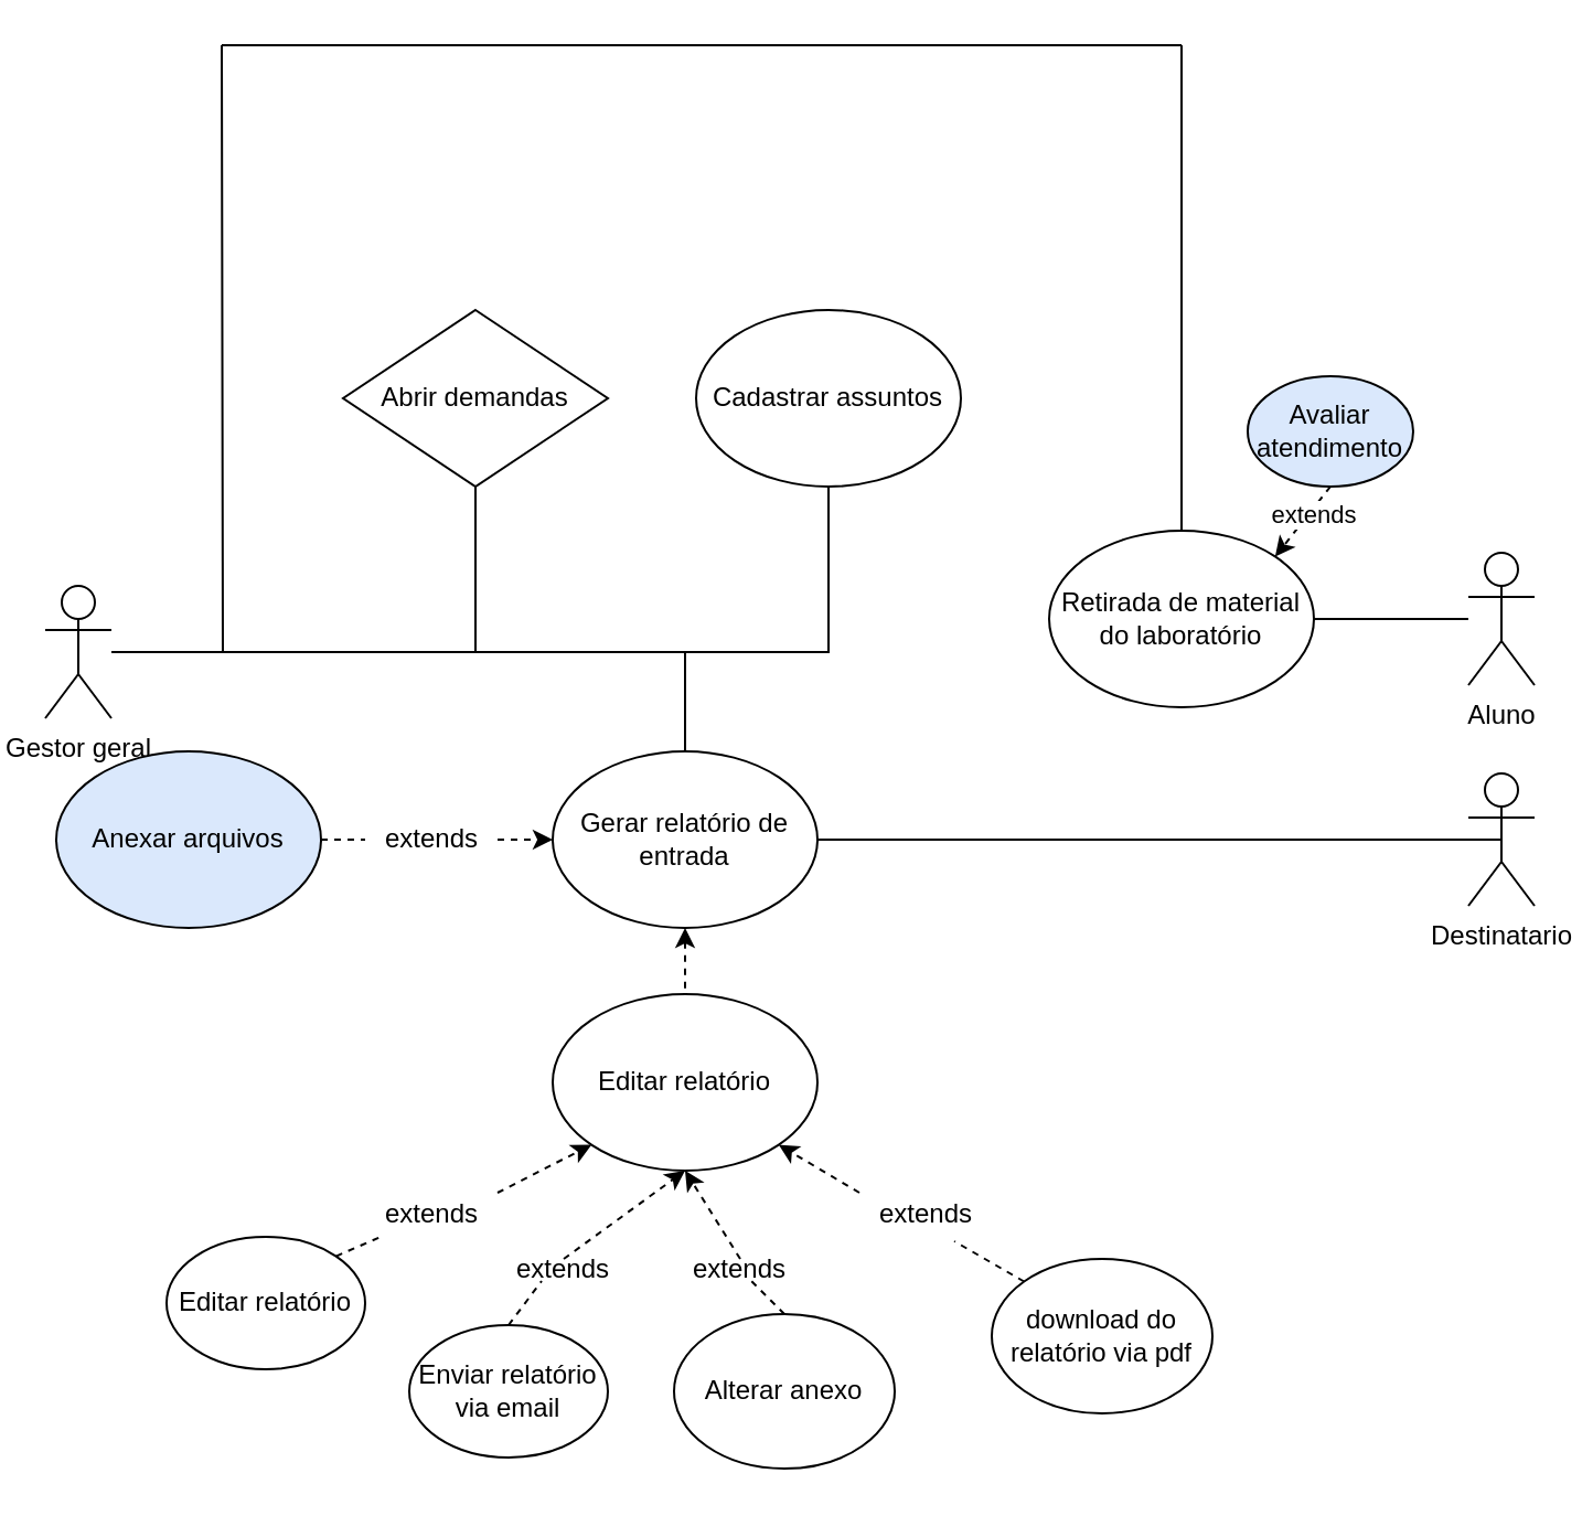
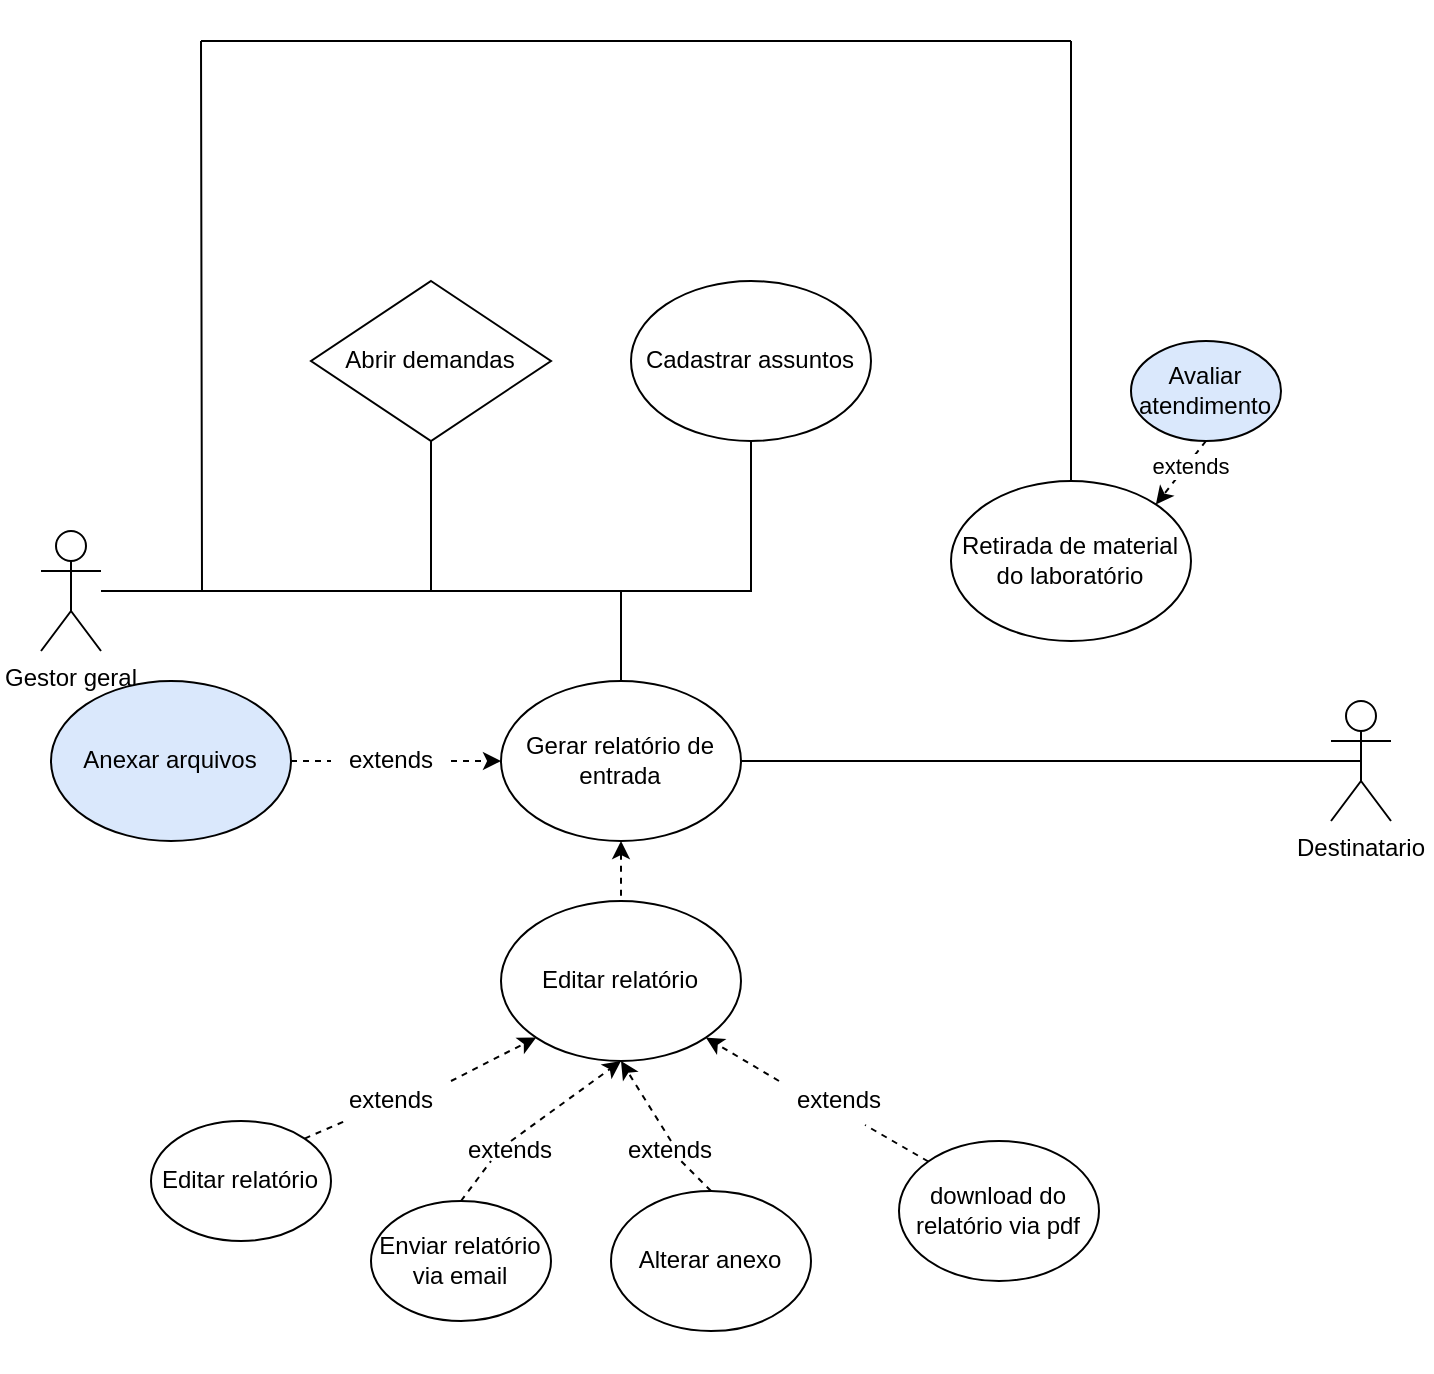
  <mxCell id="0" />
  <mxCell id="1" parent="0" />
  <mxCell id="2" style="edgeStyle=orthogonalEdgeStyle;rounded=0;orthogonalLoop=1;jettySize=auto;html=1;startArrow=none;startFill=0;endArrow=none;endFill=0;" edge="1" parent="1" source="6"><mxGeometry relative="1" as="geometry"><mxPoint x="100" y="20" as="targetPoint" /></mxGeometry></mxCell>
  <mxCell id="3" style="edgeStyle=orthogonalEdgeStyle;rounded=0;orthogonalLoop=1;jettySize=auto;html=1;entryX=0.5;entryY=0;entryDx=0;entryDy=0;startArrow=none;startFill=0;endArrow=none;endFill=0;" edge="1" parent="1" source="6" target="8"><mxGeometry relative="1" as="geometry" /></mxCell>
  <mxCell id="4" style="edgeStyle=orthogonalEdgeStyle;rounded=0;orthogonalLoop=1;jettySize=auto;html=1;entryX=0.5;entryY=1;entryDx=0;entryDy=0;startArrow=none;startFill=0;endArrow=none;endFill=0;" edge="1" parent="1" source="6" target="25"><mxGeometry relative="1" as="geometry" /></mxCell>
  <mxCell id="5" style="edgeStyle=orthogonalEdgeStyle;rounded=0;orthogonalLoop=1;jettySize=auto;html=1;entryX=0.5;entryY=1;entryDx=0;entryDy=0;startArrow=none;startFill=0;endArrow=none;endFill=0;" edge="1" parent="1" source="6" target="24"><mxGeometry relative="1" as="geometry" /></mxCell>
  <mxCell id="6" value="Gestor geral" style="shape=umlActor;verticalLabelPosition=bottom;verticalAlign=top;html=1;outlineConnect=0;" vertex="1" parent="1"><mxGeometry x="20" y="265" width="30" height="60" as="geometry" /></mxCell>
  <mxCell id="7" style="edgeStyle=none;rounded=0;orthogonalLoop=1;jettySize=auto;html=1;exitX=1;exitY=0.5;exitDx=0;exitDy=0;entryX=0.5;entryY=0.5;entryDx=0;entryDy=0;entryPerimeter=0;startArrow=none;startFill=0;endArrow=none;endFill=0;" edge="1" parent="1" source="8" target="38"><mxGeometry relative="1" as="geometry" /></mxCell>
  <mxCell id="8" value="Gerar relatório de entrada" style="ellipse;whiteSpace=wrap;html=1;" vertex="1" parent="1"><mxGeometry x="250" y="340" width="120" height="80" as="geometry" /></mxCell>
  <mxCell id="9" style="edgeStyle=none;rounded=0;orthogonalLoop=1;jettySize=auto;html=1;exitX=1;exitY=0;exitDx=0;exitDy=0;entryX=0;entryY=1;entryDx=0;entryDy=0;startArrow=none;startFill=0;endArrow=classic;endFill=1;dashed=1;" edge="1" parent="1" source="32" target="15"><mxGeometry relative="1" as="geometry" /></mxCell>
  <mxCell id="10" value="Editar relatório" style="ellipse;whiteSpace=wrap;html=1;" vertex="1" parent="1"><mxGeometry x="75" y="560" width="90" height="60" as="geometry" /></mxCell>
  <mxCell id="11" style="edgeStyle=none;rounded=0;orthogonalLoop=1;jettySize=auto;html=1;exitX=0.5;exitY=0;exitDx=0;exitDy=0;entryX=0.5;entryY=1;entryDx=0;entryDy=0;startArrow=none;startFill=0;endArrow=classic;endFill=1;dashed=1;" edge="1" parent="1" source="30" target="15"><mxGeometry relative="1" as="geometry" /></mxCell>
  <mxCell id="12" value="Enviar relatório via email" style="ellipse;whiteSpace=wrap;html=1;" vertex="1" parent="1"><mxGeometry x="185" y="600" width="90" height="60" as="geometry" /></mxCell>
  <mxCell id="13" style="edgeStyle=none;rounded=0;orthogonalLoop=1;jettySize=auto;html=1;exitX=0;exitY=0;exitDx=0;exitDy=0;entryX=1;entryY=1;entryDx=0;entryDy=0;startArrow=none;startFill=0;endArrow=classic;endFill=1;dashed=1;" edge="1" parent="1" source="34" target="15"><mxGeometry relative="1" as="geometry" /></mxCell>
  <mxCell id="14" value="download do relatório via pdf" style="ellipse;whiteSpace=wrap;html=1;" vertex="1" parent="1"><mxGeometry x="449" y="570" width="100" height="70" as="geometry" /></mxCell>
  <mxCell id="15" value="Editar relatório" style="ellipse;whiteSpace=wrap;html=1;" vertex="1" parent="1"><mxGeometry x="250" y="450" width="120" height="80" as="geometry" /></mxCell>
  <mxCell id="16" value="" style="endArrow=none;dashed=1;html=1;entryX=0.5;entryY=0;entryDx=0;entryDy=0;startArrow=classic;startFill=1;exitX=0.5;exitY=1;exitDx=0;exitDy=0;" edge="1" parent="1" source="8" target="15"><mxGeometry width="50" height="50" relative="1" as="geometry"><mxPoint x="284.845" y="426.34" as="sourcePoint" /><mxPoint x="221.82" y="463.787" as="targetPoint" /></mxGeometry></mxCell>
  <mxCell id="17" value="" style="edgeStyle=none;rounded=0;orthogonalLoop=1;jettySize=auto;html=1;dashed=1;startArrow=none;startFill=0;endArrow=classic;endFill=1;" edge="1" parent="1" source="36" target="8"><mxGeometry relative="1" as="geometry" /></mxCell>
  <mxCell id="18" value="Anexar arquivos" style="ellipse;whiteSpace=wrap;html=1;fillColor=#dae8fc;" vertex="1" parent="1"><mxGeometry x="25" y="340" width="120" height="80" as="geometry" /></mxCell>
  <mxCell id="19" value="Retirada de material do laboratório" style="ellipse;whiteSpace=wrap;html=1;" vertex="1" parent="1"><mxGeometry x="475" y="240" width="120" height="80" as="geometry" /></mxCell>
- <mxCell id="20" style="edgeStyle=orthogonalEdgeStyle;rounded=0;orthogonalLoop=1;jettySize=auto;html=1;entryX=1;entryY=0.5;entryDx=0;entryDy=0;startArrow=none;startFill=0;endArrow=none;endFill=0;" edge="1" parent="1" source="21" target="19"><mxGeometry relative="1" as="geometry" /></mxCell>
- <mxCell id="21" value="&lt;div&gt;Aluno&lt;/div&gt;" style="shape=umlActor;verticalLabelPosition=bottom;verticalAlign=top;html=1;outlineConnect=0;" vertex="1" parent="1"><mxGeometry x="665" y="250" width="30" height="60" as="geometry" /></mxCell>
  <mxCell id="22" value="" style="endArrow=none;html=1;" edge="1" parent="1"><mxGeometry width="50" height="50" relative="1" as="geometry"><mxPoint x="100" y="20" as="sourcePoint" /><mxPoint x="535" y="20" as="targetPoint" /></mxGeometry></mxCell>
  <mxCell id="23" value="" style="endArrow=none;html=1;entryX=0.5;entryY=0;entryDx=0;entryDy=0;" edge="1" parent="1" target="19"><mxGeometry width="50" height="50" relative="1" as="geometry"><mxPoint x="535" y="20" as="sourcePoint" /><mxPoint x="710" y="70" as="targetPoint" /></mxGeometry></mxCell>
  <mxCell id="24" value="Cadastrar assuntos" style="ellipse;whiteSpace=wrap;html=1;" vertex="1" parent="1"><mxGeometry x="315" y="140" width="120" height="80" as="geometry" /></mxCell>
  <mxCell id="25" value="Abrir demandas" style="rhombus;whiteSpace=wrap;html=1;" vertex="1" parent="1"><mxGeometry x="155" y="140" width="120" height="80" as="geometry" /></mxCell>
  <mxCell id="26" style="rounded=0;orthogonalLoop=1;jettySize=auto;html=1;exitX=0.5;exitY=0;exitDx=0;exitDy=0;entryX=0.5;entryY=1;entryDx=0;entryDy=0;startArrow=none;startFill=0;endArrow=classic;endFill=1;dashed=1;" edge="1" parent="1" source="28" target="15"><mxGeometry relative="1" as="geometry" /></mxCell>
  <mxCell id="27" value="Alterar anexo" style="ellipse;whiteSpace=wrap;html=1;" vertex="1" parent="1"><mxGeometry x="305" y="595" width="100" height="70" as="geometry" /></mxCell>
  <mxCell id="28" value="extends" style="text;html=1;strokeColor=none;fillColor=none;align=center;verticalAlign=middle;whiteSpace=wrap;rounded=0;" vertex="1" parent="1"><mxGeometry x="325" y="570" width="20" height="10" as="geometry" /></mxCell>
  <mxCell id="29" style="rounded=0;orthogonalLoop=1;jettySize=auto;html=1;exitX=0.5;exitY=0;exitDx=0;exitDy=0;entryX=0.75;entryY=1;entryDx=0;entryDy=0;startArrow=none;startFill=0;endArrow=none;endFill=0;dashed=1;" edge="1" parent="1" source="27" target="28"><mxGeometry relative="1" as="geometry"><mxPoint x="355" y="595" as="sourcePoint" /><mxPoint x="310" y="530" as="targetPoint" /></mxGeometry></mxCell>
  <mxCell id="30" value="extends" style="text;html=1;strokeColor=none;fillColor=none;align=center;verticalAlign=middle;whiteSpace=wrap;rounded=0;" vertex="1" parent="1"><mxGeometry x="245" y="570" width="20" height="10" as="geometry" /></mxCell>
  <mxCell id="31" style="edgeStyle=none;rounded=0;orthogonalLoop=1;jettySize=auto;html=1;exitX=0.5;exitY=0;exitDx=0;exitDy=0;entryX=0;entryY=1;entryDx=0;entryDy=0;startArrow=none;startFill=0;endArrow=none;endFill=0;dashed=1;" edge="1" parent="1" source="12" target="30"><mxGeometry relative="1" as="geometry"><mxPoint x="230" y="600" as="sourcePoint" /><mxPoint x="310" y="530" as="targetPoint" /></mxGeometry></mxCell>
  <mxCell id="32" value="extends" style="text;html=1;align=center;verticalAlign=middle;resizable=0;points=[];autosize=1;" vertex="1" parent="1"><mxGeometry x="165" y="540" width="60" height="20" as="geometry" /></mxCell>
  <mxCell id="33" style="edgeStyle=none;rounded=0;orthogonalLoop=1;jettySize=auto;html=1;exitX=1;exitY=0;exitDx=0;exitDy=0;startArrow=none;startFill=0;endArrow=none;endFill=0;dashed=1;" edge="1" parent="1" source="10" target="32"><mxGeometry relative="1" as="geometry"><mxPoint x="151.82" y="568.787" as="sourcePoint" /><mxPoint x="267.574" y="518.284" as="targetPoint" /></mxGeometry></mxCell>
  <mxCell id="34" value="extends" style="text;html=1;align=center;verticalAlign=middle;resizable=0;points=[];autosize=1;" vertex="1" parent="1"><mxGeometry x="389" y="540" width="60" height="20" as="geometry" /></mxCell>
  <mxCell id="35" style="edgeStyle=none;rounded=0;orthogonalLoop=1;jettySize=auto;html=1;exitX=0;exitY=0;exitDx=0;exitDy=0;entryX=0.717;entryY=1.1;entryDx=0;entryDy=0;startArrow=none;startFill=0;endArrow=none;endFill=0;dashed=1;entryPerimeter=0;" edge="1" parent="1" source="14" target="34"><mxGeometry relative="1" as="geometry"><mxPoint x="463.645" y="580.251" as="sourcePoint" /><mxPoint x="352.426" y="518.284" as="targetPoint" /></mxGeometry></mxCell>
  <mxCell id="36" value="extends" style="text;html=1;align=center;verticalAlign=middle;resizable=0;points=[];autosize=1;" vertex="1" parent="1"><mxGeometry x="165" y="370" width="60" height="20" as="geometry" /></mxCell>
  <mxCell id="37" value="" style="edgeStyle=none;rounded=0;orthogonalLoop=1;jettySize=auto;html=1;dashed=1;startArrow=none;startFill=0;endArrow=none;endFill=0;" edge="1" parent="1" source="18" target="36"><mxGeometry relative="1" as="geometry"><mxPoint x="185" y="380" as="sourcePoint" /><mxPoint x="250" y="380" as="targetPoint" /></mxGeometry></mxCell>
  <mxCell id="38" value="Destinatario" style="shape=umlActor;verticalLabelPosition=bottom;verticalAlign=top;html=1;outlineConnect=0;" vertex="1" parent="1"><mxGeometry x="665" y="350" width="30" height="60" as="geometry" /></mxCell>
  <mxCell id="39" style="edgeStyle=none;rounded=0;orthogonalLoop=1;jettySize=auto;html=1;exitX=0.5;exitY=1;exitDx=0;exitDy=0;entryX=1;entryY=0;entryDx=0;entryDy=0;startArrow=none;startFill=0;endArrow=classic;endFill=1;dashed=1;" edge="1" parent="1" source="41" target="19"><mxGeometry relative="1" as="geometry" /></mxCell>
  <mxCell id="40" value="extends" style="edgeLabel;html=1;align=center;verticalAlign=middle;resizable=0;points=[];" vertex="1" connectable="0" parent="39"><mxGeometry x="-0.293" y="2" relative="1" as="geometry"><mxPoint x="-1" as="offset" /></mxGeometry></mxCell>
  <mxCell id="41" value="Avaliar atendimento" style="ellipse;whiteSpace=wrap;html=1;fillColor=#dae8fc;" vertex="1" parent="1"><mxGeometry x="565" y="170" width="75" height="50" as="geometry" /></mxCell>
